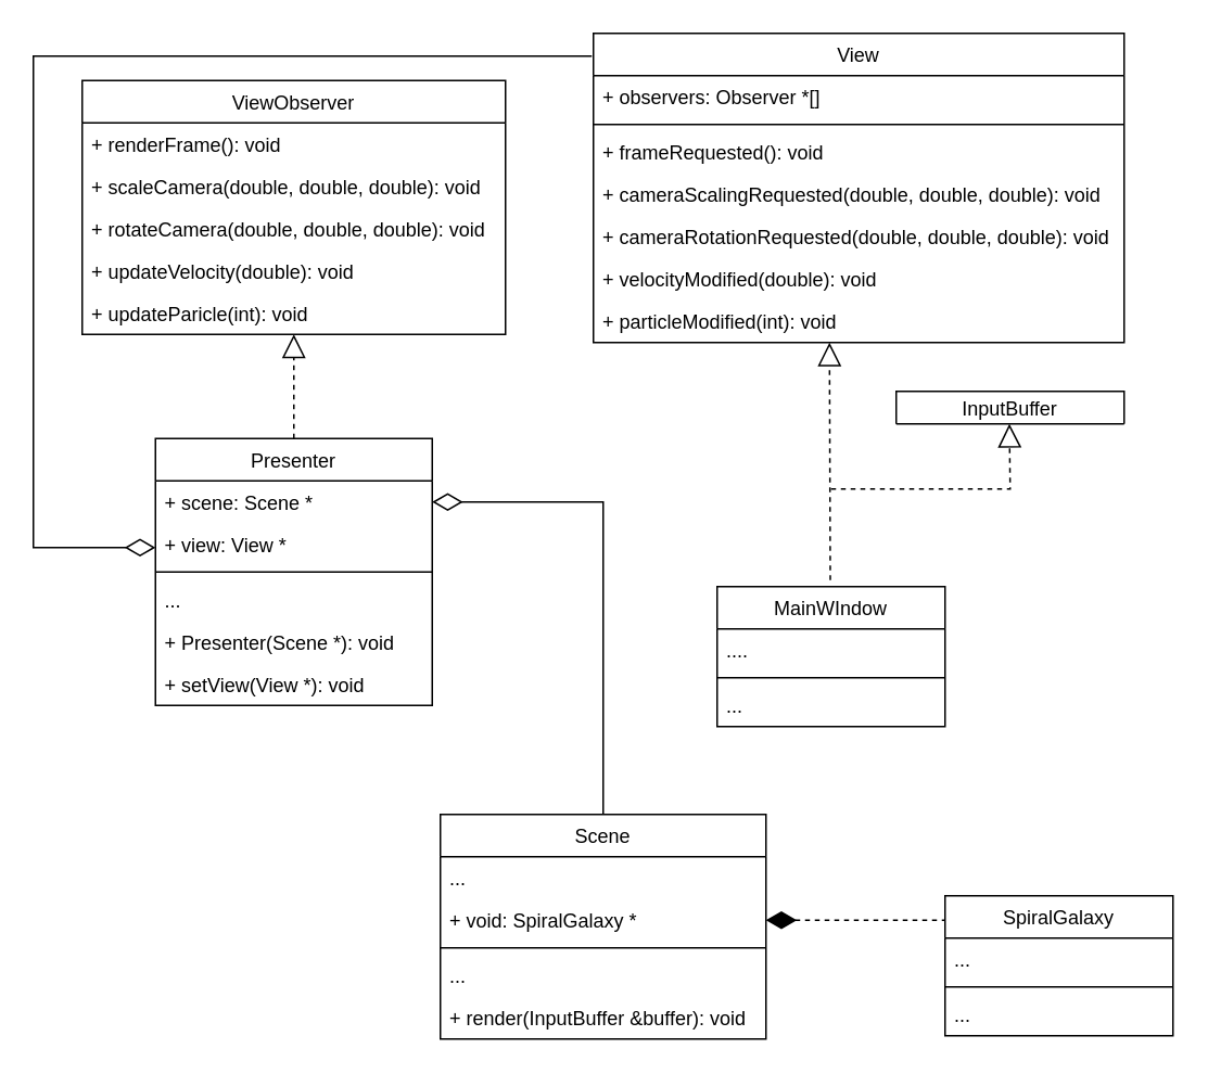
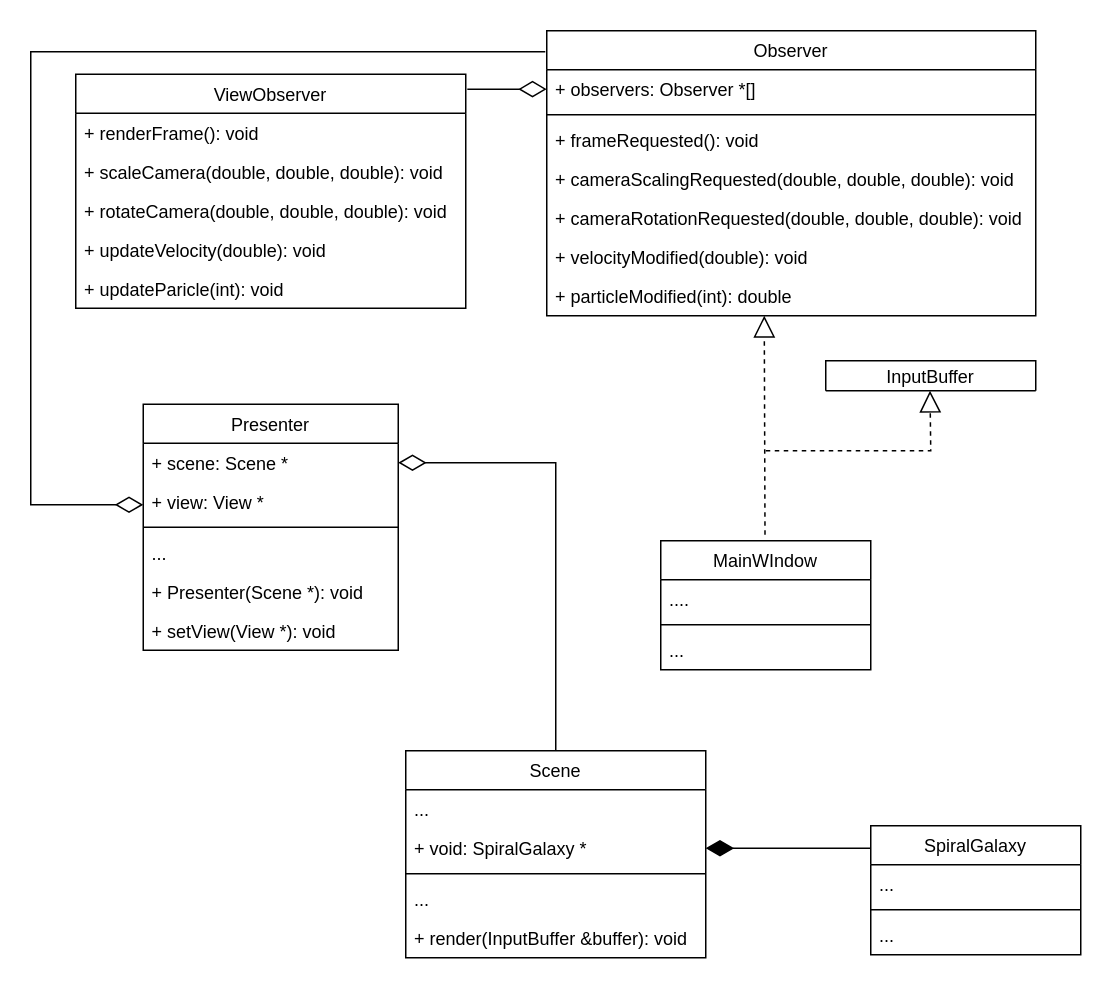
  <mxCell id="0" />
  <mxCell id="1" parent="0" />
  <mxCell id="2" value="ViewObserver" style="swimlane;fontStyle=0;childLayout=stackLayout;horizontal=1;startSize=26;fillColor=none;horizontalStack=0;resizeParent=1;resizeParentMax=0;resizeLast=0;collapsible=1;marginBottom=0;" vertex="1" parent="1"><mxGeometry x="50" y="49" width="260" height="156" as="geometry" /></mxCell>
  <mxCell id="3" value="+ renderFrame(): void" style="text;strokeColor=none;fillColor=none;align=left;verticalAlign=top;spacingLeft=4;spacingRight=4;overflow=hidden;rotatable=0;points=[[0,0.5],[1,0.5]];portConstraint=eastwest;" vertex="1" parent="2"><mxGeometry y="26" width="260" height="26" as="geometry" /></mxCell>
  <mxCell id="4" value="+ scaleCamera(double, double, double): void&#10;" style="text;strokeColor=none;fillColor=none;align=left;verticalAlign=top;spacingLeft=4;spacingRight=4;overflow=hidden;rotatable=0;points=[[0,0.5],[1,0.5]];portConstraint=eastwest;" vertex="1" parent="2"><mxGeometry y="52" width="260" height="26" as="geometry" /></mxCell>
  <mxCell id="5" value="+ rotateCamera(double, double, double): void&#10;" style="text;strokeColor=none;fillColor=none;align=left;verticalAlign=top;spacingLeft=4;spacingRight=4;overflow=hidden;rotatable=0;points=[[0,0.5],[1,0.5]];portConstraint=eastwest;" vertex="1" parent="2"><mxGeometry y="78" width="260" height="26" as="geometry" /></mxCell>
  <mxCell id="6" value="+ updateVelocity(double): void" style="text;strokeColor=none;fillColor=none;align=left;verticalAlign=top;spacingLeft=4;spacingRight=4;overflow=hidden;rotatable=0;points=[[0,0.5],[1,0.5]];portConstraint=eastwest;" vertex="1" parent="2"><mxGeometry y="104" width="260" height="26" as="geometry" /></mxCell>
  <mxCell id="7" value="+ updateParicle(int): void" style="text;strokeColor=none;fillColor=none;align=left;verticalAlign=top;spacingLeft=4;spacingRight=4;overflow=hidden;rotatable=0;points=[[0,0.5],[1,0.5]];portConstraint=eastwest;" vertex="1" parent="2"><mxGeometry y="130" width="260" height="26" as="geometry" /></mxCell>
  <mxCell id="8" value="Presenter" style="swimlane;fontStyle=0;childLayout=stackLayout;horizontal=1;startSize=26;fillColor=none;horizontalStack=0;resizeParent=1;resizeParentMax=0;resizeLast=0;collapsible=1;marginBottom=0;" vertex="1" parent="1"><mxGeometry x="95" y="269" width="170" height="164" as="geometry" /></mxCell>
  <mxCell id="9" value="+ scene: Scene *" style="text;strokeColor=none;fillColor=none;align=left;verticalAlign=top;spacingLeft=4;spacingRight=4;overflow=hidden;rotatable=0;points=[[0,0.5],[1,0.5]];portConstraint=eastwest;" vertex="1" parent="8"><mxGeometry y="26" width="170" height="26" as="geometry" /></mxCell>
  <mxCell id="10" value="+ view: View *" style="text;strokeColor=none;fillColor=none;align=left;verticalAlign=top;spacingLeft=4;spacingRight=4;overflow=hidden;rotatable=0;points=[[0,0.5],[1,0.5]];portConstraint=eastwest;" vertex="1" parent="8"><mxGeometry y="52" width="170" height="26" as="geometry" /></mxCell>
  <mxCell id="11" value="" style="line;strokeWidth=1;fillColor=none;align=left;verticalAlign=middle;spacingTop=-1;spacingLeft=3;spacingRight=3;rotatable=0;labelPosition=right;points=[];portConstraint=eastwest;" vertex="1" parent="8"><mxGeometry y="78" width="170" height="8" as="geometry" /></mxCell>
  <mxCell id="12" value="...&#10;" style="text;strokeColor=none;fillColor=none;align=left;verticalAlign=top;spacingLeft=4;spacingRight=4;overflow=hidden;rotatable=0;points=[[0,0.5],[1,0.5]];portConstraint=eastwest;" vertex="1" parent="8"><mxGeometry y="86" width="170" height="26" as="geometry" /></mxCell>
  <mxCell id="13" value="+ Presenter(Scene *): void" style="text;strokeColor=none;fillColor=none;align=left;verticalAlign=top;spacingLeft=4;spacingRight=4;overflow=hidden;rotatable=0;points=[[0,0.5],[1,0.5]];portConstraint=eastwest;" vertex="1" parent="8"><mxGeometry y="112" width="170" height="26" as="geometry" /></mxCell>
  <mxCell id="14" value="+ setView(View *): void" style="text;strokeColor=none;fillColor=none;align=left;verticalAlign=top;spacingLeft=4;spacingRight=4;overflow=hidden;rotatable=0;points=[[0,0.5],[1,0.5]];portConstraint=eastwest;" vertex="1" parent="8"><mxGeometry y="138" width="170" height="26" as="geometry" /></mxCell>
- <mxCell id="15" value="" style="endArrow=block;dashed=1;endFill=0;endSize=12;html=1;exitX=0.5;exitY=0;exitDx=0;exitDy=0;" edge="1" parent="1" source="8" target="7"><mxGeometry width="160" relative="1" as="geometry"><mxPoint x="-30" y="249" as="sourcePoint" /><mxPoint x="130" y="249" as="targetPoint" /></mxGeometry></mxCell>
- <mxCell id="16" value="View" style="swimlane;fontStyle=0;childLayout=stackLayout;horizontal=1;startSize=26;fillColor=none;horizontalStack=0;resizeParent=1;resizeParentMax=0;resizeLast=0;collapsible=1;marginBottom=0;" vertex="1" parent="1"><mxGeometry x="364" y="20" width="326" height="190" as="geometry" /></mxCell>
+ <mxCell id="16" value="Observer" style="swimlane;fontStyle=0;childLayout=stackLayout;horizontal=1;startSize=26;fillColor=none;horizontalStack=0;resizeParent=1;resizeParentMax=0;resizeLast=0;collapsible=1;marginBottom=0;" vertex="1" parent="1"><mxGeometry x="364" y="20" width="326" height="190" as="geometry" /></mxCell>
  <mxCell id="17" value="+ observers: Observer *[]" style="text;strokeColor=none;fillColor=none;align=left;verticalAlign=top;spacingLeft=4;spacingRight=4;overflow=hidden;rotatable=0;points=[[0,0.5],[1,0.5]];portConstraint=eastwest;" vertex="1" parent="16"><mxGeometry y="26" width="326" height="26" as="geometry" /></mxCell>
  <mxCell id="18" value="" style="line;strokeWidth=1;fillColor=none;align=left;verticalAlign=middle;spacingTop=-1;spacingLeft=3;spacingRight=3;rotatable=0;labelPosition=right;points=[];portConstraint=eastwest;" vertex="1" parent="16"><mxGeometry y="52" width="326" height="8" as="geometry" /></mxCell>
  <mxCell id="19" value="+ frameRequested(): void" style="text;strokeColor=none;fillColor=none;align=left;verticalAlign=top;spacingLeft=4;spacingRight=4;overflow=hidden;rotatable=0;points=[[0,0.5],[1,0.5]];portConstraint=eastwest;" vertex="1" parent="16"><mxGeometry y="60" width="326" height="26" as="geometry" /></mxCell>
  <mxCell id="20" value="+ cameraScalingRequested(double, double, double): void&#10;" style="text;strokeColor=none;fillColor=none;align=left;verticalAlign=top;spacingLeft=4;spacingRight=4;overflow=hidden;rotatable=0;points=[[0,0.5],[1,0.5]];portConstraint=eastwest;" vertex="1" parent="16"><mxGeometry y="86" width="326" height="26" as="geometry" /></mxCell>
  <mxCell id="21" value="+ cameraRotationRequested(double, double, double): void&#10;" style="text;strokeColor=none;fillColor=none;align=left;verticalAlign=top;spacingLeft=4;spacingRight=4;overflow=hidden;rotatable=0;points=[[0,0.5],[1,0.5]];portConstraint=eastwest;" vertex="1" parent="16"><mxGeometry y="112" width="326" height="26" as="geometry" /></mxCell>
  <mxCell id="22" value="+ velocityModified(double): void&#10;" style="text;strokeColor=none;fillColor=none;align=left;verticalAlign=top;spacingLeft=4;spacingRight=4;overflow=hidden;rotatable=0;points=[[0,0.5],[1,0.5]];portConstraint=eastwest;" vertex="1" parent="16"><mxGeometry y="138" width="326" height="26" as="geometry" /></mxCell>
- <mxCell id="23" value="+ particleModified(int): void" style="text;strokeColor=none;fillColor=none;align=left;verticalAlign=top;spacingLeft=4;spacingRight=4;overflow=hidden;rotatable=0;points=[[0,0.5],[1,0.5]];portConstraint=eastwest;" vertex="1" parent="16"><mxGeometry y="164" width="326" height="26" as="geometry" /></mxCell>
+ <mxCell id="23" value="+ particleModified(int): double" style="text;strokeColor=none;fillColor=none;align=left;verticalAlign=top;spacingLeft=4;spacingRight=4;overflow=hidden;rotatable=0;points=[[0,0.5],[1,0.5]];portConstraint=eastwest;" vertex="1" parent="16"><mxGeometry y="164" width="326" height="26" as="geometry" /></mxCell>
  <mxCell id="24" value="InputBuffer" style="swimlane;fontStyle=0;childLayout=stackLayout;horizontal=1;startSize=26;fillColor=none;horizontalStack=0;resizeParent=1;resizeParentMax=0;resizeLast=0;collapsible=1;marginBottom=0;" vertex="1" parent="1"><mxGeometry x="550" y="240" width="140" height="20" as="geometry" /></mxCell>
  <mxCell id="25" value="MainWIndow" style="swimlane;fontStyle=0;childLayout=stackLayout;horizontal=1;startSize=26;fillColor=none;horizontalStack=0;resizeParent=1;resizeParentMax=0;resizeLast=0;collapsible=1;marginBottom=0;" vertex="1" parent="1"><mxGeometry x="440" y="360" width="140" height="86" as="geometry" /></mxCell>
  <mxCell id="26" value="...." style="text;strokeColor=none;fillColor=none;align=left;verticalAlign=top;spacingLeft=4;spacingRight=4;overflow=hidden;rotatable=0;points=[[0,0.5],[1,0.5]];portConstraint=eastwest;" vertex="1" parent="25"><mxGeometry y="26" width="140" height="26" as="geometry" /></mxCell>
  <mxCell id="27" value="" style="line;strokeWidth=1;fillColor=none;align=left;verticalAlign=middle;spacingTop=-1;spacingLeft=3;spacingRight=3;rotatable=0;labelPosition=right;points=[];portConstraint=eastwest;" vertex="1" parent="25"><mxGeometry y="52" width="140" height="8" as="geometry" /></mxCell>
  <mxCell id="28" value="..." style="text;strokeColor=none;fillColor=none;align=left;verticalAlign=top;spacingLeft=4;spacingRight=4;overflow=hidden;rotatable=0;points=[[0,0.5],[1,0.5]];portConstraint=eastwest;" vertex="1" parent="25"><mxGeometry y="60" width="140" height="26" as="geometry" /></mxCell>
  <mxCell id="29" value="" style="endArrow=block;dashed=1;endFill=0;endSize=12;html=1;exitX=0.5;exitY=0;exitDx=0;exitDy=0;" edge="1" parent="1"><mxGeometry width="160" relative="1" as="geometry"><mxPoint x="509.5" y="356" as="sourcePoint" /><mxPoint x="509" y="210" as="targetPoint" /></mxGeometry></mxCell>
  <mxCell id="30" value="" style="endArrow=block;dashed=1;endFill=0;endSize=12;html=1;rounded=0;" edge="1" parent="1"><mxGeometry width="160" relative="1" as="geometry"><mxPoint x="510" y="300" as="sourcePoint" /><mxPoint x="619.5" y="260" as="targetPoint" /><Array as="points"><mxPoint x="620" y="300" /></Array></mxGeometry></mxCell>
  <mxCell id="31" value="Scene" style="swimlane;fontStyle=0;childLayout=stackLayout;horizontal=1;startSize=26;fillColor=none;horizontalStack=0;resizeParent=1;resizeParentMax=0;resizeLast=0;collapsible=1;marginBottom=0;" vertex="1" parent="1"><mxGeometry x="270" y="500" width="200" height="138" as="geometry" /></mxCell>
  <mxCell id="32" value="..." style="text;strokeColor=none;fillColor=none;align=left;verticalAlign=top;spacingLeft=4;spacingRight=4;overflow=hidden;rotatable=0;points=[[0,0.5],[1,0.5]];portConstraint=eastwest;" vertex="1" parent="31"><mxGeometry y="26" width="200" height="26" as="geometry" /></mxCell>
  <mxCell id="33" value="+ void: SpiralGalaxy *" style="text;strokeColor=none;fillColor=none;align=left;verticalAlign=top;spacingLeft=4;spacingRight=4;overflow=hidden;rotatable=0;points=[[0,0.5],[1,0.5]];portConstraint=eastwest;" vertex="1" parent="31"><mxGeometry y="52" width="200" height="26" as="geometry" /></mxCell>
  <mxCell id="34" value="" style="line;strokeWidth=1;fillColor=none;align=left;verticalAlign=middle;spacingTop=-1;spacingLeft=3;spacingRight=3;rotatable=0;labelPosition=right;points=[];portConstraint=eastwest;" vertex="1" parent="31"><mxGeometry y="78" width="200" height="8" as="geometry" /></mxCell>
  <mxCell id="35" value="..." style="text;strokeColor=none;fillColor=none;align=left;verticalAlign=top;spacingLeft=4;spacingRight=4;overflow=hidden;rotatable=0;points=[[0,0.5],[1,0.5]];portConstraint=eastwest;" vertex="1" parent="31"><mxGeometry y="86" width="200" height="26" as="geometry" /></mxCell>
  <mxCell id="36" value="+ render(InputBuffer &amp;buffer): void&#10;" style="text;strokeColor=none;fillColor=none;align=left;verticalAlign=top;spacingLeft=4;spacingRight=4;overflow=hidden;rotatable=0;points=[[0,0.5],[1,0.5]];portConstraint=eastwest;" vertex="1" parent="31"><mxGeometry y="112" width="200" height="26" as="geometry" /></mxCell>
+ <mxCell id="37" style="edgeStyle=orthogonalEdgeStyle;rounded=0;orthogonalLoop=1;jettySize=auto;html=1;entryX=1.004;entryY=0.064;entryDx=0;entryDy=0;entryPerimeter=0;endArrow=none;endFill=0;startArrow=diamondThin;startFill=0;strokeWidth=1;sourcePerimeterSpacing=0;startSize=16;" edge="1" parent="1" source="17" target="2"><mxGeometry relative="1" as="geometry" /></mxCell>
  <mxCell id="38" style="edgeStyle=orthogonalEdgeStyle;rounded=0;orthogonalLoop=1;jettySize=auto;html=1;entryX=0.5;entryY=0;entryDx=0;entryDy=0;startArrow=diamondThin;startFill=0;startSize=16;sourcePerimeterSpacing=0;endArrow=none;endFill=0;strokeWidth=1;" edge="1" parent="1" source="9" target="31"><mxGeometry relative="1" as="geometry" /></mxCell>
  <mxCell id="39" style="edgeStyle=orthogonalEdgeStyle;rounded=0;orthogonalLoop=1;jettySize=auto;html=1;entryX=-0.003;entryY=0.063;entryDx=0;entryDy=0;entryPerimeter=0;startArrow=diamondThin;startFill=0;startSize=16;sourcePerimeterSpacing=0;endArrow=none;endFill=0;strokeWidth=1;" edge="1" parent="1"><mxGeometry relative="1" as="geometry"><mxPoint x="95" y="336" as="sourcePoint" /><mxPoint x="363.022" y="33.97" as="targetPoint" /><Array as="points"><mxPoint x="20" y="336" /><mxPoint x="20" y="34" /></Array></mxGeometry></mxCell>
  <mxCell id="40" value="SpiralGalaxy" style="swimlane;fontStyle=0;childLayout=stackLayout;horizontal=1;startSize=26;fillColor=none;horizontalStack=0;resizeParent=1;resizeParentMax=0;resizeLast=0;collapsible=1;marginBottom=0;" vertex="1" parent="1"><mxGeometry x="580" y="550" width="140" height="86" as="geometry" /></mxCell>
  <mxCell id="41" value="..." style="text;strokeColor=none;fillColor=none;align=left;verticalAlign=top;spacingLeft=4;spacingRight=4;overflow=hidden;rotatable=0;points=[[0,0.5],[1,0.5]];portConstraint=eastwest;" vertex="1" parent="40"><mxGeometry y="26" width="140" height="26" as="geometry" /></mxCell>
  <mxCell id="42" value="" style="line;strokeWidth=1;fillColor=none;align=left;verticalAlign=middle;spacingTop=-1;spacingLeft=3;spacingRight=3;rotatable=0;labelPosition=right;points=[];portConstraint=eastwest;" vertex="1" parent="40"><mxGeometry y="52" width="140" height="8" as="geometry" /></mxCell>
  <mxCell id="43" value="..." style="text;strokeColor=none;fillColor=none;align=left;verticalAlign=top;spacingLeft=4;spacingRight=4;overflow=hidden;rotatable=0;points=[[0,0.5],[1,0.5]];portConstraint=eastwest;" vertex="1" parent="40"><mxGeometry y="60" width="140" height="26" as="geometry" /></mxCell>
- <mxCell id="44" style="edgeStyle=orthogonalEdgeStyle;rounded=0;orthogonalLoop=1;jettySize=auto;html=1;exitX=1;exitY=0.5;exitDx=0;exitDy=0;entryX=0;entryY=0.174;entryDx=0;entryDy=0;entryPerimeter=0;startArrow=diamondThin;startFill=1;startSize=16;sourcePerimeterSpacing=0;endArrow=none;endFill=0;strokeWidth=1;dashed=1;" edge="1" parent="1" source="33" target="40"><mxGeometry relative="1" as="geometry" /></mxCell>
+ <mxCell id="44" style="edgeStyle=orthogonalEdgeStyle;rounded=0;orthogonalLoop=1;jettySize=auto;html=1;exitX=1;exitY=0.5;exitDx=0;exitDy=0;entryX=0;entryY=0.174;entryDx=0;entryDy=0;entryPerimeter=0;startArrow=diamondThin;startFill=1;startSize=16;sourcePerimeterSpacing=0;endArrow=none;endFill=0;strokeWidth=1;" edge="1" parent="1" source="33" target="40"><mxGeometry relative="1" as="geometry" /></mxCell>
